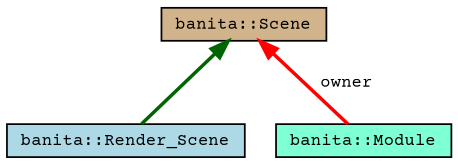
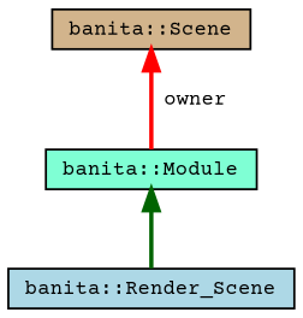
  digraph {
    fontname="Courier Prime"
    node [color=black fontname="Courier Prime" fontsize=10 shape=record style=filled]
    edge [dir=back fontname="Courier Prime" fontsize=10 labelfontname=Helvetica labelfontsize=10 style=bold]
    n1 [fillcolor=lightblue fontcolor=black height=0.2 label="banita::Render_Scene" width=0.4]
    n2 [fillcolor=aquamarine height=0.2 label="banita::Module" width=0.4]
    n3 [fillcolor=tan height=0.2 label="banita::Scene" width=0.4]
-   n3 -> n1 [color=darkgreen]
+   n2 -> n1 [color=darkgreen]
    n3 -> n2 [color=red label=" owner"]
  }
